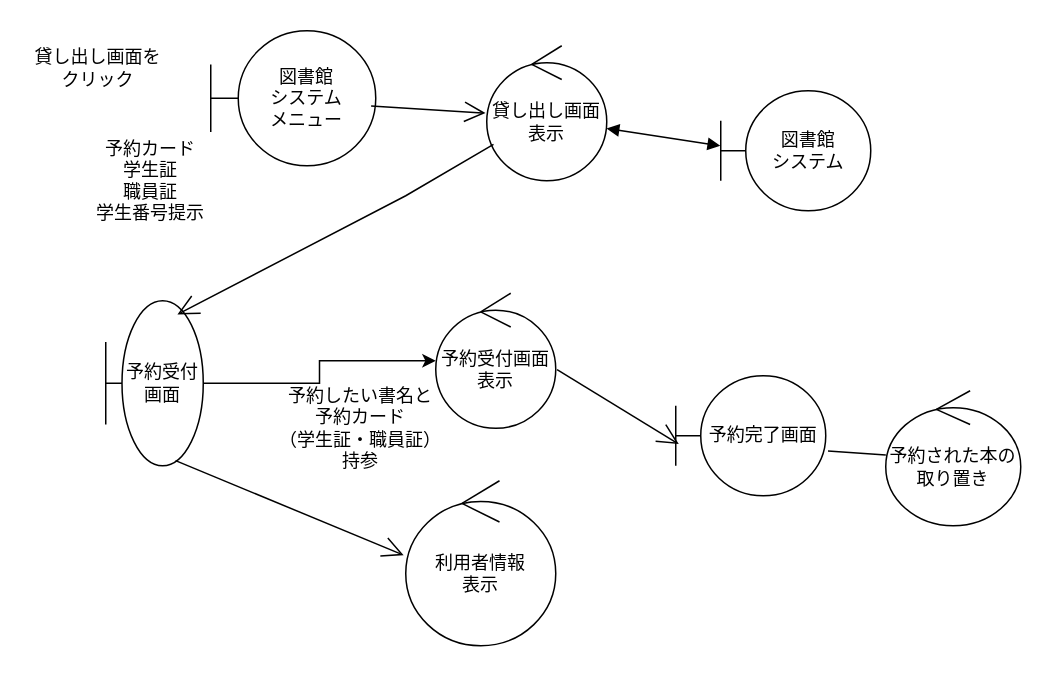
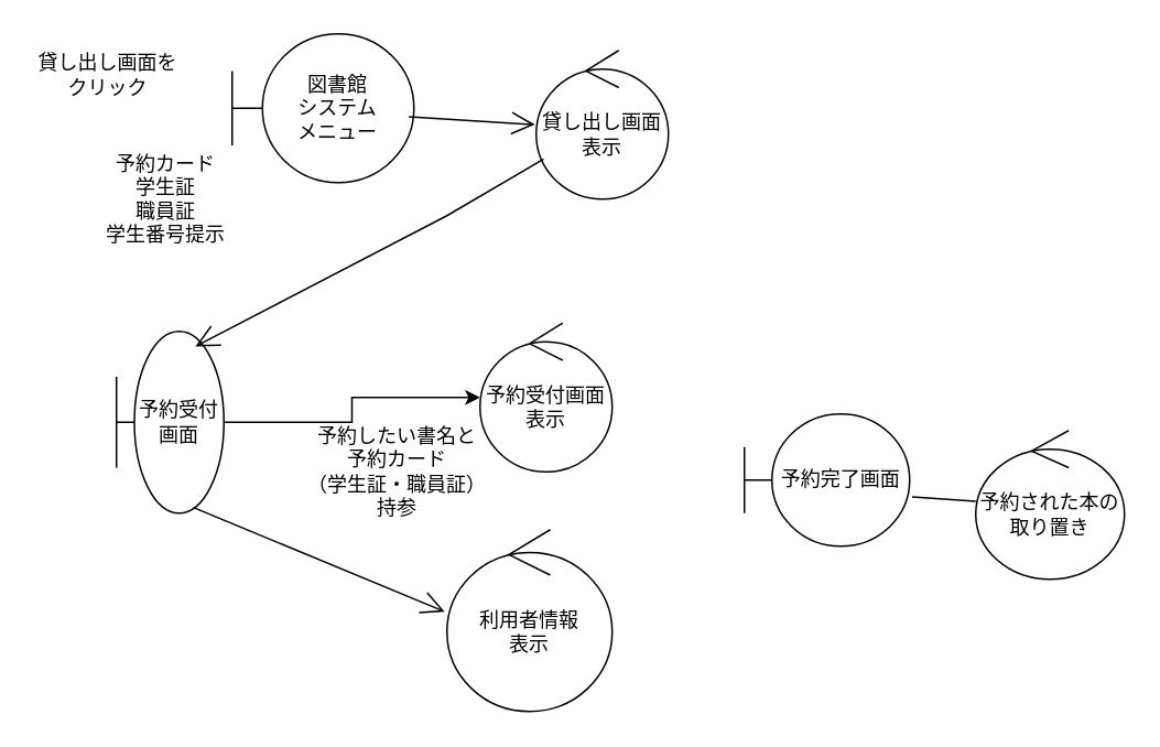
  <mxCell id="0" />
  <mxCell id="1" parent="0" />
  <mxCell id="2" value="" style="edgeStyle=orthogonalEdgeStyle;rounded=0;orthogonalLoop=1;jettySize=auto;html=1;" parent="1" source="3" target="14" edge="1"><mxGeometry relative="1" as="geometry" /></mxCell>
  <mxCell id="3" value="予約受付画面" style="shape=umlBoundary;whiteSpace=wrap;html=1;" parent="1" vertex="1"><mxGeometry x="70" y="200" width="65" height="110" as="geometry" /></mxCell>
  <mxCell id="4" value="貸し出し画面表示" style="ellipse;shape=umlControl;whiteSpace=wrap;html=1;" parent="1" vertex="1"><mxGeometry x="324" y="30" width="80" height="90" as="geometry" /></mxCell>
  <mxCell id="5" value="予約完了画面" style="shape=umlBoundary;whiteSpace=wrap;html=1;" parent="1" vertex="1"><mxGeometry x="450" y="250" width="100" height="80" as="geometry" /></mxCell>
  <mxCell id="6" value="&lt;div&gt;図書館&lt;/div&gt;システム&lt;div&gt;メニュー&lt;/div&gt;" style="shape=umlBoundary;whiteSpace=wrap;html=1;" parent="1" vertex="1"><mxGeometry x="140" y="20" width="110" height="90" as="geometry" /></mxCell>
  <mxCell id="7" value="" style="endArrow=open;endFill=1;endSize=12;html=1;rounded=0;entryX=0.735;entryY=0.083;entryDx=0;entryDy=0;entryPerimeter=0;" parent="1" source="4" target="3" edge="1"><mxGeometry width="160" relative="1" as="geometry"><mxPoint x="370" y="230" as="sourcePoint" /><mxPoint x="530" y="230" as="targetPoint" /><Array as="points"><mxPoint x="270" y="130" /></Array></mxGeometry></mxCell>
  <mxCell id="8" value="" style="endArrow=open;endFill=1;endSize=12;html=1;rounded=0;exitX=0.972;exitY=0.557;exitDx=0;exitDy=0;exitPerimeter=0;entryX=-0.01;entryY=0.499;entryDx=0;entryDy=0;entryPerimeter=0;" parent="1" source="6" target="4" edge="1"><mxGeometry width="160" relative="1" as="geometry"><mxPoint x="254" y="180" as="sourcePoint" /><mxPoint x="414" y="180" as="targetPoint" /></mxGeometry></mxCell>
  <mxCell id="9" value="&lt;div&gt;予約カード&lt;/div&gt;学生証&lt;div&gt;職員証&lt;br&gt;&lt;div&gt;学生番号提示&lt;/div&gt;&lt;/div&gt;" style="text;strokeColor=none;align=center;fillColor=none;html=1;verticalAlign=middle;whiteSpace=wrap;rounded=0;" parent="1" vertex="1"><mxGeometry x="60" y="100" width="80" height="40" as="geometry" /></mxCell>
- <mxCell id="10" value="図書館&lt;div&gt;システム&lt;/div&gt;" style="shape=umlBoundary;whiteSpace=wrap;html=1;" parent="1" vertex="1"><mxGeometry x="480" y="60" width="100" height="80" as="geometry" /></mxCell>
- <mxCell id="11" value="" style="endArrow=block;startArrow=block;endFill=1;startFill=1;html=1;rounded=0;exitX=0.998;exitY=0.613;exitDx=0;exitDy=0;exitPerimeter=0;entryX=-0.003;entryY=0.458;entryDx=0;entryDy=0;entryPerimeter=0;" parent="1" source="4" target="10" edge="1"><mxGeometry width="160" relative="1" as="geometry"><mxPoint x="260" y="200" as="sourcePoint" /><mxPoint x="420" y="200" as="targetPoint" /></mxGeometry></mxCell>
  <mxCell id="12" value="貸し出し画面をクリック" style="text;html=1;align=center;verticalAlign=middle;whiteSpace=wrap;rounded=0;" parent="1" vertex="1"><mxGeometry x="20" y="20" width="90" height="50" as="geometry" /></mxCell>
  <mxCell id="13" value="予約したい書名と&lt;div&gt;予約カード&lt;/div&gt;&lt;div&gt;（学生証・職員証）持参&lt;/div&gt;" style="text;html=1;align=center;verticalAlign=middle;whiteSpace=wrap;rounded=0;" parent="1" vertex="1"><mxGeometry x="180" y="250" width="120" height="70" as="geometry" /></mxCell>
  <mxCell id="14" value="予約受付画面表示" style="ellipse;shape=umlControl;whiteSpace=wrap;html=1;" parent="1" vertex="1"><mxGeometry x="290" y="195" width="80" height="90" as="geometry" /></mxCell>
  <mxCell id="15" value="利用者情報&lt;div&gt;表示&lt;/div&gt;" style="ellipse;shape=umlControl;whiteSpace=wrap;html=1;" parent="1" vertex="1"><mxGeometry x="270" y="320" width="100" height="110" as="geometry" /></mxCell>
  <mxCell id="16" value="" style="endArrow=open;endFill=1;endSize=12;html=1;rounded=0;exitX=0.716;exitY=0.969;exitDx=0;exitDy=0;exitPerimeter=0;entryX=-0.014;entryY=0.451;entryDx=0;entryDy=0;entryPerimeter=0;" parent="1" source="3" target="15" edge="1"><mxGeometry width="160" relative="1" as="geometry"><mxPoint x="220" y="310" as="sourcePoint" /><mxPoint x="380" y="310" as="targetPoint" /></mxGeometry></mxCell>
- <mxCell id="17" value="" style="endArrow=open;endFill=1;endSize=12;html=1;rounded=0;entryX=0.02;entryY=0.569;entryDx=0;entryDy=0;entryPerimeter=0;exitX=1.011;exitY=0.565;exitDx=0;exitDy=0;exitPerimeter=0;" parent="1" source="14" target="5" edge="1"><mxGeometry width="160" relative="1" as="geometry"><mxPoint x="250" y="310" as="sourcePoint" /><mxPoint x="410" y="310" as="targetPoint" /></mxGeometry></mxCell>
  <mxCell id="18" value="予約された本の取り置き" style="ellipse;shape=umlControl;whiteSpace=wrap;html=1;" vertex="1" parent="1"><mxGeometry x="590" y="260" width="90" height="90" as="geometry" /></mxCell>
  <mxCell id="19" value="" style="endArrow=none;endFill=1;endSize=12;html=1;rounded=0;exitX=1.015;exitY=0.628;exitDx=0;exitDy=0;exitPerimeter=0;" edge="1" parent="1" source="5" target="18"><mxGeometry width="160" relative="1" as="geometry"><mxPoint x="370" y="280" as="sourcePoint" /><mxPoint x="530" y="280" as="targetPoint" /></mxGeometry></mxCell>
